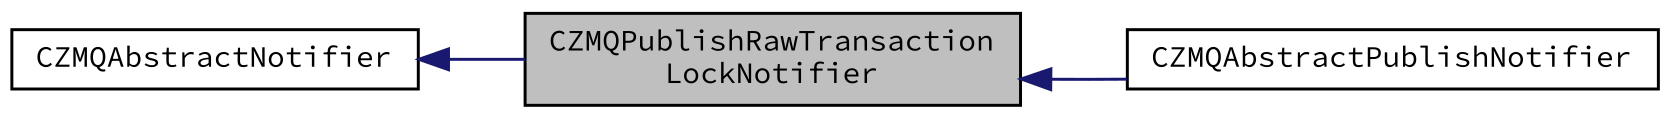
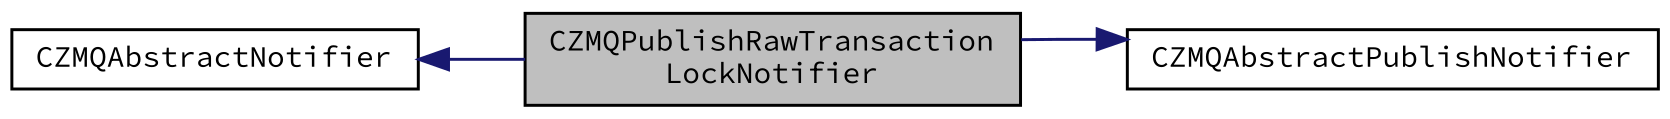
  digraph {
    fontname="Source Code Pro"
    rankdir=LR
    node [color=black fillcolor=white fontname="Source Code Pro" fontsize=10 shape=record style=filled]
    edge [color=midnightblue dir=back fontname="Source Code Pro" fontsize=10 labelfontname=Helvetica labelfontsize=10 style=solid]
    n1 [fillcolor=grey75 fontcolor=black height=0.2 label="CZMQPublishRawTransaction\lLockNotifier" width=0.4]
    n2 [height=0.2 label=CZMQAbstractPublishNotifier width=0.4]
    n3 [height=0.2 label=CZMQAbstractNotifier width=0.4]
-   n1 -> n2
+   n2 -> n1
    n3 -> n1
  }
